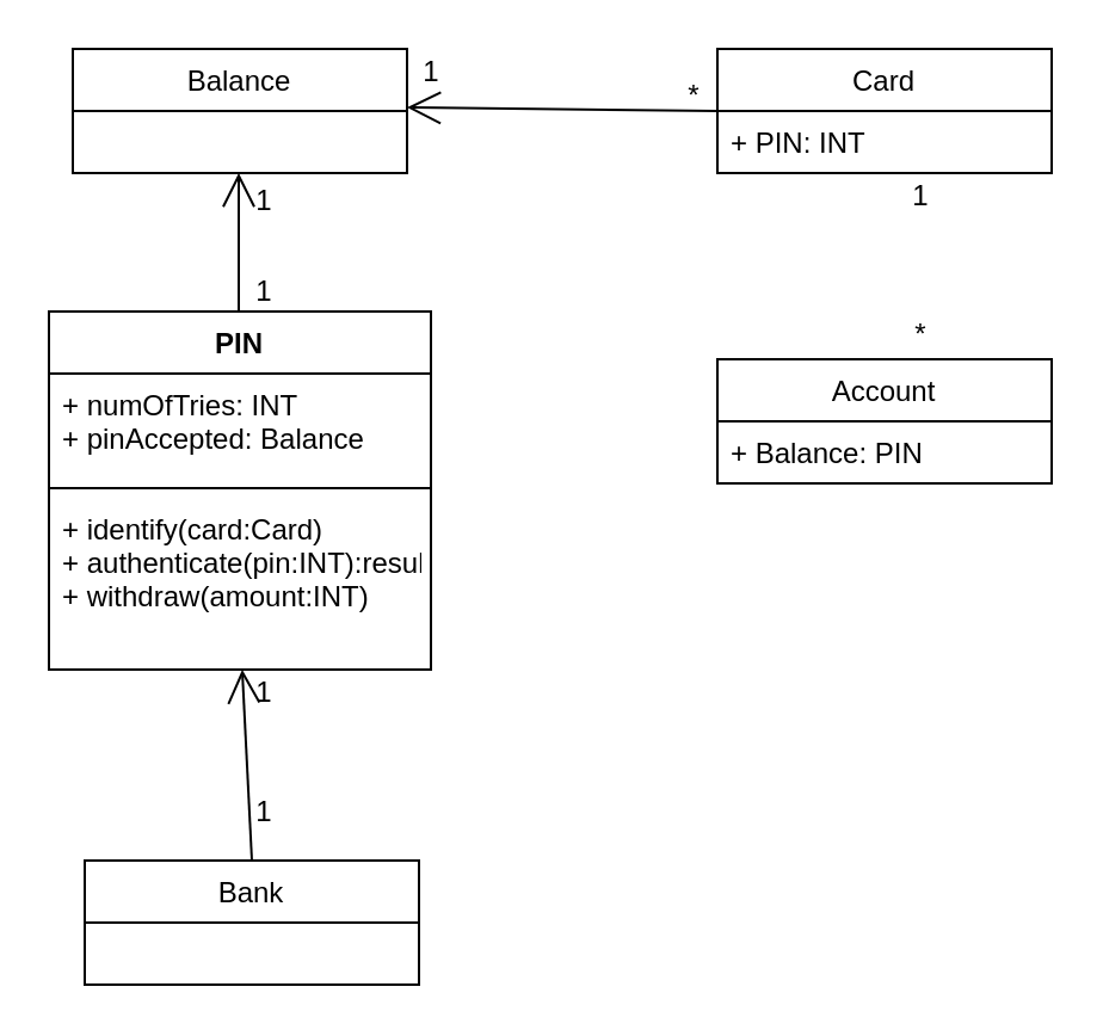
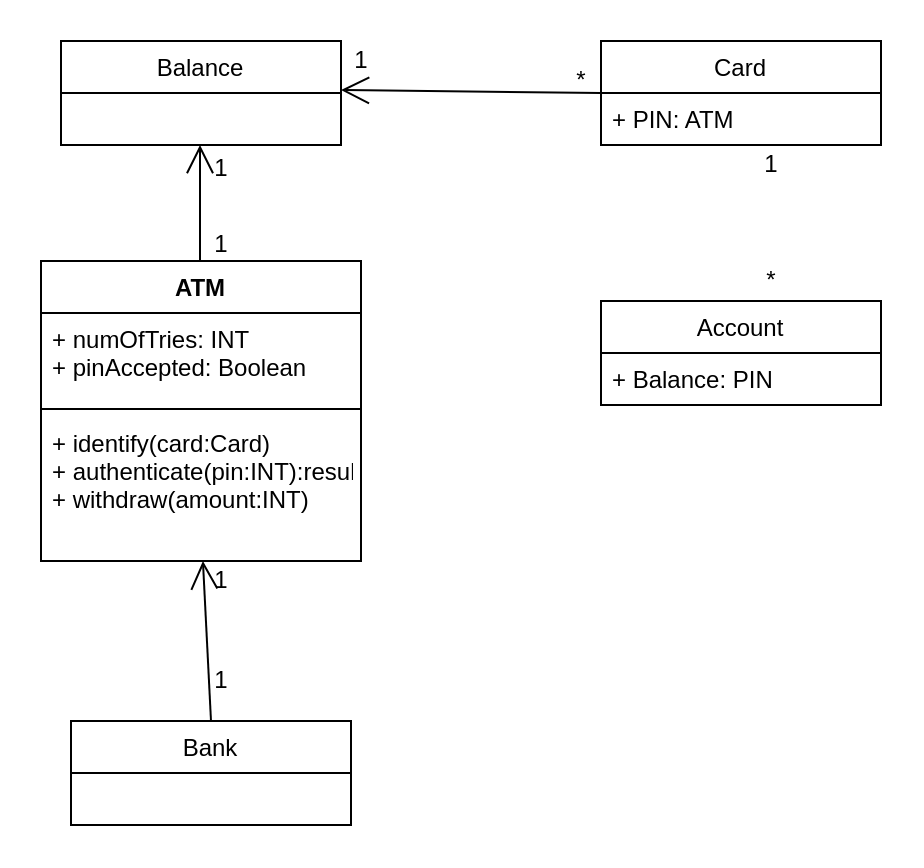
  <mxCell id="0" />
  <mxCell id="1" parent="0" />
  <mxCell id="2" value="Balance" style="swimlane;fontStyle=0;childLayout=stackLayout;horizontal=1;startSize=26;fillColor=none;horizontalStack=0;resizeParent=1;resizeParentMax=0;resizeLast=0;collapsible=1;marginBottom=0;" vertex="1" parent="1"><mxGeometry x="30" y="20" width="140" height="52" as="geometry" /></mxCell>
  <mxCell id="3" value="Card" style="swimlane;fontStyle=0;childLayout=stackLayout;horizontal=1;startSize=26;fillColor=none;horizontalStack=0;resizeParent=1;resizeParentMax=0;resizeLast=0;collapsible=1;marginBottom=0;" vertex="1" parent="1"><mxGeometry x="300" y="20" width="140" height="52" as="geometry" /></mxCell>
- <mxCell id="4" value="+ PIN: INT" style="text;strokeColor=none;fillColor=none;align=left;verticalAlign=top;spacingLeft=4;spacingRight=4;overflow=hidden;rotatable=0;points=[[0,0.5],[1,0.5]];portConstraint=eastwest;" vertex="1" parent="3"><mxGeometry y="26" width="140" height="26" as="geometry" /></mxCell>
+ <mxCell id="4" value="+ PIN: ATM" style="text;strokeColor=none;fillColor=none;align=left;verticalAlign=top;spacingLeft=4;spacingRight=4;overflow=hidden;rotatable=0;points=[[0,0.5],[1,0.5]];portConstraint=eastwest;" vertex="1" parent="3"><mxGeometry y="26" width="140" height="26" as="geometry" /></mxCell>
  <mxCell id="5" value="Account" style="swimlane;fontStyle=0;childLayout=stackLayout;horizontal=1;startSize=26;fillColor=none;horizontalStack=0;resizeParent=1;resizeParentMax=0;resizeLast=0;collapsible=1;marginBottom=0;" vertex="1" parent="1"><mxGeometry x="300" y="150" width="140" height="52" as="geometry" /></mxCell>
  <mxCell id="6" value="+ Balance: PIN" style="text;strokeColor=none;fillColor=none;align=left;verticalAlign=top;spacingLeft=4;spacingRight=4;overflow=hidden;rotatable=0;points=[[0,0.5],[1,0.5]];portConstraint=eastwest;" vertex="1" parent="5"><mxGeometry y="26" width="140" height="26" as="geometry" /></mxCell>
  <mxCell id="7" value="Bank" style="swimlane;fontStyle=0;childLayout=stackLayout;horizontal=1;startSize=26;fillColor=none;horizontalStack=0;resizeParent=1;resizeParentMax=0;resizeLast=0;collapsible=1;marginBottom=0;" vertex="1" parent="1"><mxGeometry x="35" y="360" width="140" height="52" as="geometry" /></mxCell>
  <mxCell id="8" value="" style="endArrow=open;endFill=1;endSize=12;html=1;entryX=1;entryY=0.5;entryDx=0;entryDy=0;exitX=0;exitY=0.5;exitDx=0;exitDy=0;" edge="1" parent="1" source="3"><mxGeometry width="160" relative="1" as="geometry"><mxPoint x="260" y="45" as="sourcePoint" /><mxPoint x="170" y="44.51" as="targetPoint" /></mxGeometry></mxCell>
  <mxCell id="9" value="" style="endArrow=open;endFill=1;endSize=12;html=1;" edge="1" parent="1"><mxGeometry width="160" relative="1" as="geometry"><mxPoint x="99.5" y="132" as="sourcePoint" /><mxPoint x="99.5" y="72" as="targetPoint" /></mxGeometry></mxCell>
  <mxCell id="10" value="" style="endArrow=open;endFill=1;endSize=12;html=1;exitX=0.5;exitY=0;exitDx=0;exitDy=0;entryX=0.506;entryY=1;entryDx=0;entryDy=0;entryPerimeter=0;" edge="1" parent="1" source="7" target="22"><mxGeometry width="160" relative="1" as="geometry"><mxPoint x="99.5" y="234" as="sourcePoint" /><mxPoint x="80" y="300" as="targetPoint" /></mxGeometry></mxCell>
  <mxCell id="11" value="1" style="text;html=1;align=center;verticalAlign=middle;resizable=0;points=[];autosize=1;" vertex="1" parent="1"><mxGeometry x="170" y="20" width="20" height="20" as="geometry" /></mxCell>
  <mxCell id="12" value="*" style="text;html=1;align=center;verticalAlign=middle;resizable=0;points=[];autosize=1;" vertex="1" parent="1"><mxGeometry x="280" y="30" width="20" height="20" as="geometry" /></mxCell>
  <mxCell id="13" value="1" style="text;html=1;align=center;verticalAlign=middle;resizable=0;points=[];autosize=1;" vertex="1" parent="1"><mxGeometry x="375" y="72" width="20" height="20" as="geometry" /></mxCell>
  <mxCell id="14" value="*" style="text;html=1;align=center;verticalAlign=middle;resizable=0;points=[];autosize=1;" vertex="1" parent="1"><mxGeometry x="375" y="130" width="20" height="20" as="geometry" /></mxCell>
  <mxCell id="15" value="1" style="text;html=1;align=center;verticalAlign=middle;resizable=0;points=[];autosize=1;" vertex="1" parent="1"><mxGeometry x="100" y="74" width="20" height="20" as="geometry" /></mxCell>
  <mxCell id="16" value="1" style="text;html=1;align=center;verticalAlign=middle;resizable=0;points=[];autosize=1;" vertex="1" parent="1"><mxGeometry x="100" y="112" width="20" height="20" as="geometry" /></mxCell>
  <mxCell id="17" value="1" style="text;html=1;align=center;verticalAlign=middle;resizable=0;points=[];autosize=1;" vertex="1" parent="1"><mxGeometry x="100" y="280" width="20" height="20" as="geometry" /></mxCell>
  <mxCell id="18" value="1" style="text;html=1;align=center;verticalAlign=middle;resizable=0;points=[];autosize=1;" vertex="1" parent="1"><mxGeometry x="100" y="330" width="20" height="20" as="geometry" /></mxCell>
- <mxCell id="19" value="PIN" style="swimlane;fontStyle=1;align=center;verticalAlign=top;childLayout=stackLayout;horizontal=1;startSize=26;horizontalStack=0;resizeParent=1;resizeParentMax=0;resizeLast=0;collapsible=1;marginBottom=0;" vertex="1" parent="1"><mxGeometry x="20" y="130" width="160" height="150" as="geometry" /></mxCell>
- <mxCell id="20" value="+ numOfTries: INT&#10;+ pinAccepted: Balance" style="text;strokeColor=none;fillColor=none;align=left;verticalAlign=top;spacingLeft=4;spacingRight=4;overflow=hidden;rotatable=0;points=[[0,0.5],[1,0.5]];portConstraint=eastwest;" vertex="1" parent="19"><mxGeometry y="26" width="160" height="44" as="geometry" /></mxCell>
+ <mxCell id="19" value="ATM" style="swimlane;fontStyle=1;align=center;verticalAlign=top;childLayout=stackLayout;horizontal=1;startSize=26;horizontalStack=0;resizeParent=1;resizeParentMax=0;resizeLast=0;collapsible=1;marginBottom=0;" vertex="1" parent="1"><mxGeometry x="20" y="130" width="160" height="150" as="geometry" /></mxCell>
+ <mxCell id="20" value="+ numOfTries: INT&#10;+ pinAccepted: Boolean" style="text;strokeColor=none;fillColor=none;align=left;verticalAlign=top;spacingLeft=4;spacingRight=4;overflow=hidden;rotatable=0;points=[[0,0.5],[1,0.5]];portConstraint=eastwest;" vertex="1" parent="19"><mxGeometry y="26" width="160" height="44" as="geometry" /></mxCell>
  <mxCell id="21" value="" style="line;strokeWidth=1;fillColor=none;align=left;verticalAlign=middle;spacingTop=-1;spacingLeft=3;spacingRight=3;rotatable=0;labelPosition=right;points=[];portConstraint=eastwest;" vertex="1" parent="19"><mxGeometry y="70" width="160" height="8" as="geometry" /></mxCell>
  <mxCell id="22" value="+ identify(card:Card)&#10;+ authenticate(pin:INT):result&#10;+ withdraw(amount:INT)" style="text;strokeColor=none;fillColor=none;align=left;verticalAlign=top;spacingLeft=4;spacingRight=4;overflow=hidden;rotatable=0;points=[[0,0.5],[1,0.5]];portConstraint=eastwest;" vertex="1" parent="19"><mxGeometry y="78" width="160" height="72" as="geometry" /></mxCell>
